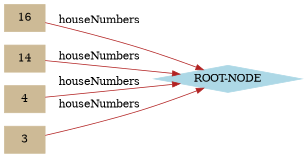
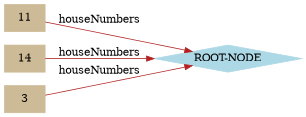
  digraph {
    fontsize=12
    rankdir=LR
    node [color=wheat3 shape=box style="filled, solid"]
    edge [color=firebrick]
    "ROOT-NODE" [color=lightblue shape=diamond]
-   16
+   16 [label=11]
    14
-   4
    3
    16 -> "ROOT-NODE" [label=houseNumbers]
    14 -> "ROOT-NODE" [label=houseNumbers]
-   4 -> "ROOT-NODE" [label=houseNumbers]
    3 -> "ROOT-NODE" [label=houseNumbers]
  }
